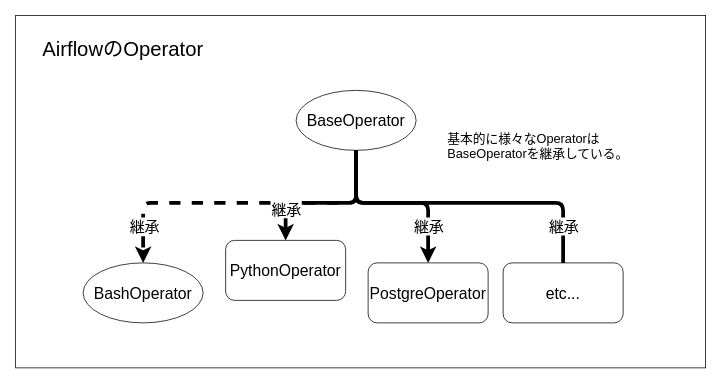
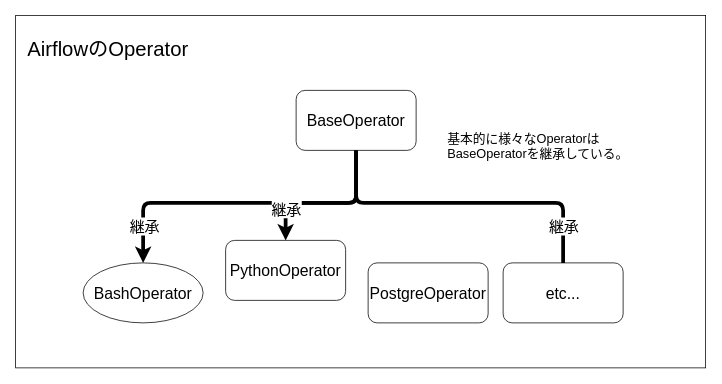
  <mxCell id="0" />
  <mxCell id="1" parent="0" />
  <mxCell id="2" value="" style="rounded=0;whiteSpace=wrap;html=1;fontSize=21;fillColor=default;" parent="1" vertex="1"><mxGeometry x="20" y="20" width="920" height="470" as="geometry" /></mxCell>
  <mxCell id="3" value="BashOperator" style="ellipse;whiteSpace=wrap;html=1;fontSize=21;fillColor=none;" parent="1" vertex="1"><mxGeometry x="110" y="350" width="160" height="80" as="geometry" /></mxCell>
- <mxCell id="4" style="edgeStyle=orthogonalEdgeStyle;html=1;exitX=0.5;exitY=1;exitDx=0;exitDy=0;fontSize=21;strokeWidth=5;dashed=1;" parent="1" source="10" target="3" edge="1"><mxGeometry relative="1" as="geometry"><mxPoint x="340" y="120" as="sourcePoint" /><mxPoint x="180" y="348.939" as="targetPoint" /><Array as="points"><mxPoint x="474" y="270" /><mxPoint x="190" y="270" /></Array></mxGeometry></mxCell>
+ <mxCell id="4" style="edgeStyle=orthogonalEdgeStyle;html=1;exitX=0.5;exitY=1;exitDx=0;exitDy=0;fontSize=21;strokeWidth=5;" parent="1" source="10" target="3" edge="1"><mxGeometry relative="1" as="geometry"><mxPoint x="340" y="120" as="sourcePoint" /><mxPoint x="180" y="348.939" as="targetPoint" /><Array as="points"><mxPoint x="474" y="270" /><mxPoint x="190" y="270" /></Array></mxGeometry></mxCell>
  <mxCell id="5" value="継承" style="edgeLabel;html=1;align=center;verticalAlign=middle;resizable=0;points=[];fontSize=20;" vertex="1" connectable="0" parent="4"><mxGeometry x="0.163" y="-1" relative="1" as="geometry"><mxPoint x="-101" y="31" as="offset" /></mxGeometry></mxCell>
  <mxCell id="6" value="PostgreOperator" style="rounded=1;whiteSpace=wrap;html=1;fontSize=21;fillColor=none;" parent="1" vertex="1"><mxGeometry x="490" y="350" width="160" height="80" as="geometry" /></mxCell>
- <mxCell id="7" value="AirflowのOperator" style="text;strokeColor=none;fillColor=none;align=left;verticalAlign=middle;spacingLeft=4;spacingRight=4;overflow=hidden;points=[[0,0.5],[1,0.5]];portConstraint=eastwest;rotatable=0;whiteSpace=wrap;html=1;fontSize=27;" parent="1" vertex="1"><mxGeometry x="50" y="40" width="300" height="50" as="geometry" /></mxCell>
+ <mxCell id="7" value="AirflowのOperator" style="text;strokeColor=none;fillColor=none;align=left;verticalAlign=middle;spacingLeft=4;spacingRight=4;overflow=hidden;points=[[0,0.5],[1,0.5]];portConstraint=eastwest;rotatable=0;whiteSpace=wrap;html=1;fontSize=27;" parent="1" vertex="1"><mxGeometry x="30" y="40" width="300" height="50" as="geometry" /></mxCell>
  <mxCell id="8" value="PythonOperator" style="rounded=1;whiteSpace=wrap;html=1;fontSize=21;fillColor=none;" vertex="1" parent="1"><mxGeometry x="300" y="320" width="160" height="80" as="geometry" /></mxCell>
  <mxCell id="9" value="etc..." style="rounded=1;whiteSpace=wrap;html=1;fontSize=21;fillColor=none;" vertex="1" parent="1"><mxGeometry x="670" y="350" width="160" height="80" as="geometry" /></mxCell>
- <mxCell id="10" value="BaseOperator" style="ellipse;whiteSpace=wrap;html=1;fontSize=21;fillColor=none;" vertex="1" parent="1"><mxGeometry x="394" y="120" width="160" height="80" as="geometry" /></mxCell>
+ <mxCell id="10" value="BaseOperator" style="rounded=1;whiteSpace=wrap;html=1;fontSize=21;fillColor=none;" vertex="1" parent="1"><mxGeometry x="394" y="120" width="160" height="80" as="geometry" /></mxCell>
  <mxCell id="11" style="edgeStyle=orthogonalEdgeStyle;html=1;exitX=0.5;exitY=1;exitDx=0;exitDy=0;fontSize=21;strokeWidth=5;entryX=0.5;entryY=0;entryDx=0;entryDy=0;" edge="1" parent="1" source="10" target="8"><mxGeometry relative="1" as="geometry"><mxPoint x="460" y="170" as="sourcePoint" /><mxPoint x="200" y="360" as="targetPoint" /><Array as="points"><mxPoint x="474" y="270" /><mxPoint x="380" y="270" /></Array></mxGeometry></mxCell>
  <mxCell id="12" value="継承" style="edgeLabel;html=1;align=center;verticalAlign=middle;resizable=0;points=[];fontSize=20;" vertex="1" connectable="0" parent="11"><mxGeometry x="0.532" y="-1" relative="1" as="geometry"><mxPoint x="1" y="7" as="offset" /></mxGeometry></mxCell>
- <mxCell id="13" style="edgeStyle=orthogonalEdgeStyle;html=1;exitX=0.5;exitY=1;exitDx=0;exitDy=0;fontSize=21;strokeWidth=5;entryX=0.5;entryY=0;entryDx=0;entryDy=0;" edge="1" parent="1" source="10" target="6"><mxGeometry relative="1" as="geometry"><mxPoint x="460" y="170" as="sourcePoint" /><mxPoint x="390" y="360" as="targetPoint" /><Array as="points"><mxPoint x="474" y="270" /><mxPoint x="570" y="270" /></Array></mxGeometry></mxCell>
- <mxCell id="14" value="継承" style="edgeLabel;html=1;align=center;verticalAlign=middle;resizable=0;points=[];fontSize=20;" vertex="1" connectable="0" parent="13"><mxGeometry x="0.573" y="-2" relative="1" as="geometry"><mxPoint x="2" y="3" as="offset" /></mxGeometry></mxCell>
  <mxCell id="15" style="edgeStyle=orthogonalEdgeStyle;html=1;exitX=0.5;exitY=1;exitDx=0;exitDy=0;fontSize=21;strokeWidth=5;endArrow=none;" edge="1" parent="1" source="10" target="9"><mxGeometry relative="1" as="geometry"><mxPoint x="460" y="170" as="sourcePoint" /><mxPoint x="580" y="360" as="targetPoint" /><Array as="points"><mxPoint x="474" y="270" /><mxPoint x="750" y="270" /></Array></mxGeometry></mxCell>
  <mxCell id="16" value="継承" style="edgeLabel;html=1;align=center;verticalAlign=middle;resizable=0;points=[];fontSize=20;" vertex="1" connectable="0" parent="15"><mxGeometry x="0.728" y="1" relative="1" as="geometry"><mxPoint x="-1" y="8" as="offset" /></mxGeometry></mxCell>
  <mxCell id="17" value="基本的に様々なOperatorは&lt;span style=&quot;font-size: 17px; text-align: center;&quot;&gt;BaseOperatorを継承している。&lt;/span&gt;" style="text;strokeColor=none;fillColor=none;align=left;verticalAlign=middle;spacingLeft=4;spacingRight=4;overflow=hidden;points=[[0,0.5],[1,0.5]];portConstraint=eastwest;rotatable=0;whiteSpace=wrap;html=1;fontSize=17;" vertex="1" parent="1"><mxGeometry x="590" y="160" width="280" height="70" as="geometry" /></mxCell>
